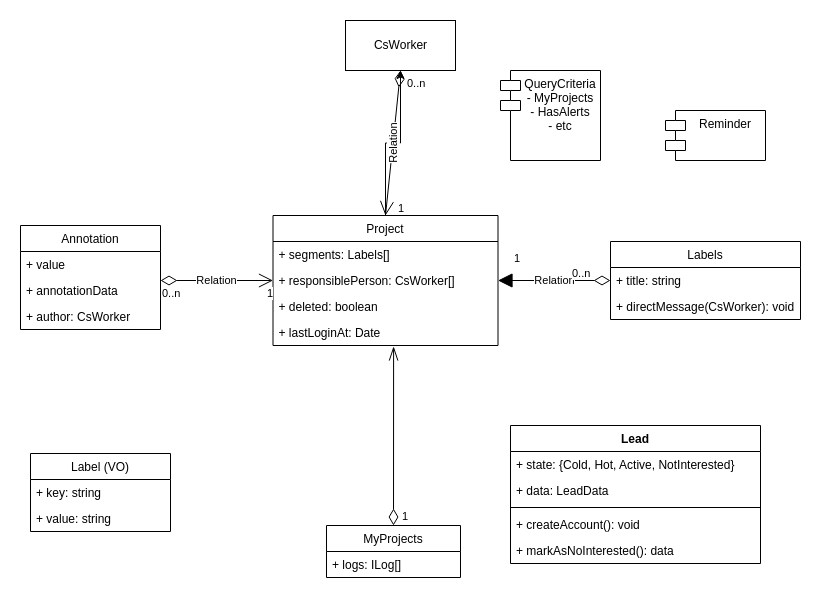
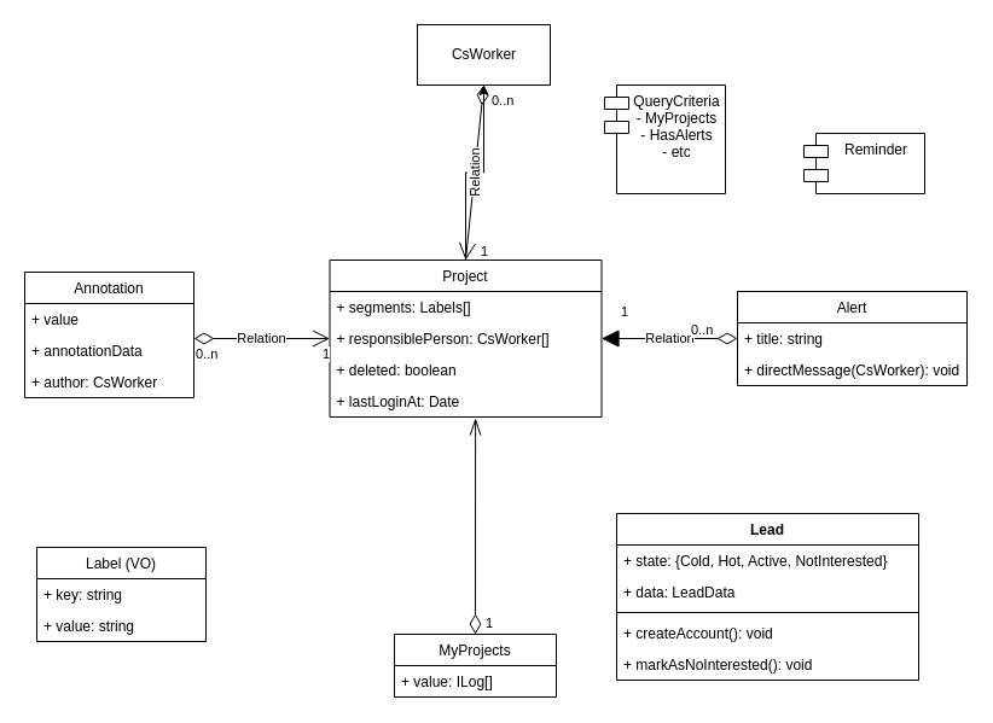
  <mxCell id="0" />
  <mxCell id="1" parent="0" />
  <mxCell id="2" value="" style="edgeStyle=orthogonalEdgeStyle;rounded=0;jumpStyle=none;orthogonalLoop=1;jettySize=auto;shadow=0;startSize=6;align=center;verticalAlign=middle;html=1;labelBorderColor=none;fontStyle=1" edge="1" parent="1" source="4" target="3"><mxGeometry relative="1" as="geometry" /></mxCell>
  <mxCell id="3" value="CsWorker" style="html=1;" vertex="1" parent="1"><mxGeometry x="345" y="20" width="110" height="50" as="geometry" /></mxCell>
  <mxCell id="4" value="Project" style="swimlane;fontStyle=0;childLayout=stackLayout;horizontal=1;startSize=26;fillColor=none;horizontalStack=0;resizeParent=1;resizeParentMax=0;resizeLast=0;collapsible=1;marginBottom=0;" vertex="1" parent="1"><mxGeometry x="272.5" y="215" width="225" height="130" as="geometry"><mxRectangle x="282.5" y="370" width="50" height="40" as="alternateBounds" /></mxGeometry></mxCell>
  <mxCell id="5" value="+ segments: Labels[]&#10;" style="text;strokeColor=none;fillColor=none;align=left;verticalAlign=top;spacingLeft=4;spacingRight=4;overflow=hidden;rotatable=0;points=[[0,0.5],[1,0.5]];portConstraint=eastwest;" vertex="1" parent="4"><mxGeometry y="26" width="225" height="26" as="geometry" /></mxCell>
  <mxCell id="6" value="+ responsiblePerson: CsWorker[]&#10;" style="text;strokeColor=none;fillColor=none;align=left;verticalAlign=top;spacingLeft=4;spacingRight=4;overflow=hidden;rotatable=0;points=[[0,0.5],[1,0.5]];portConstraint=eastwest;" vertex="1" parent="4"><mxGeometry y="52" width="225" height="26" as="geometry" /></mxCell>
  <mxCell id="7" value="+ deleted: boolean" style="text;strokeColor=none;fillColor=none;align=left;verticalAlign=top;spacingLeft=4;spacingRight=4;overflow=hidden;rotatable=0;points=[[0,0.5],[1,0.5]];portConstraint=eastwest;" vertex="1" parent="4"><mxGeometry y="78" width="225" height="26" as="geometry" /></mxCell>
  <mxCell id="8" value="+ lastLoginAt: Date" style="text;strokeColor=none;fillColor=none;align=left;verticalAlign=top;spacingLeft=4;spacingRight=4;overflow=hidden;rotatable=0;points=[[0,0.5],[1,0.5]];portConstraint=eastwest;" vertex="1" parent="4"><mxGeometry y="104" width="225" height="26" as="geometry" /></mxCell>
  <mxCell id="9" value="1" style="endArrow=openThin;html=1;endSize=12;startArrow=diamondThin;startSize=14;startFill=0;align=left;verticalAlign=bottom;entryX=0.536;entryY=1.038;entryDx=0;entryDy=0;entryPerimeter=0;shadow=0;sketch=0;endFill=0;" edge="1" parent="1" source="16" target="8"><mxGeometry x="-1" y="-7" relative="1" as="geometry"><mxPoint x="390" y="395" as="sourcePoint" /><mxPoint x="480" y="255" as="targetPoint" /><mxPoint as="offset" /></mxGeometry></mxCell>
  <mxCell id="10" value="Relation" style="endArrow=open;html=1;endSize=12;startArrow=diamondThin;startSize=14;startFill=0;exitX=1;exitY=0.5;exitDx=0;exitDy=0;entryX=0;entryY=0.5;entryDx=0;entryDy=0;" edge="1" parent="1" target="6"><mxGeometry relative="1" as="geometry"><mxPoint x="160" y="280" as="sourcePoint" /><mxPoint x="270" y="280" as="targetPoint" /></mxGeometry></mxCell>
  <mxCell id="11" value="0..n" style="edgeLabel;resizable=0;html=1;align=left;verticalAlign=top;" connectable="0" vertex="1" parent="10"><mxGeometry x="-1" relative="1" as="geometry" /></mxCell>
  <mxCell id="12" value="1" style="edgeLabel;resizable=0;html=1;align=right;verticalAlign=top;" connectable="0" vertex="1" parent="10"><mxGeometry x="1" relative="1" as="geometry" /></mxCell>
  <mxCell id="13" value="Relation" style="endArrow=open;html=1;endSize=12;startArrow=diamondThin;startSize=14;startFill=0;exitX=0.5;exitY=1;exitDx=0;exitDy=0;entryX=0.5;entryY=0;entryDx=0;entryDy=0;jumpStyle=arc;fontStyle=0;verticalAlign=middle;horizontal=0;strokeWidth=1;jumpSize=5;" edge="1" parent="1" source="3" target="4"><mxGeometry relative="1" as="geometry"><mxPoint x="320" y="385" as="sourcePoint" /><mxPoint x="390" y="325" as="targetPoint" /></mxGeometry></mxCell>
  <mxCell id="14" value="0..n" style="edgeLabel;resizable=0;html=1;align=left;verticalAlign=top;" connectable="0" vertex="1" parent="13"><mxGeometry x="-1" relative="1" as="geometry"><mxPoint x="5" as="offset" /></mxGeometry></mxCell>
  <mxCell id="15" value="1" style="edgeLabel;resizable=0;html=1;align=right;verticalAlign=top;" connectable="0" vertex="1" parent="13"><mxGeometry x="1" relative="1" as="geometry"><mxPoint x="19" y="-20" as="offset" /></mxGeometry></mxCell>
  <mxCell id="16" value="MyProjects" style="swimlane;fontStyle=0;childLayout=stackLayout;horizontal=1;startSize=26;fillColor=none;horizontalStack=0;resizeParent=1;resizeParentMax=0;resizeLast=0;collapsible=1;marginBottom=0;" vertex="1" parent="1"><mxGeometry x="326" y="525" width="134" height="52" as="geometry" /></mxCell>
- <mxCell id="17" value="+ logs: ILog[]" style="text;strokeColor=none;fillColor=none;align=left;verticalAlign=top;spacingLeft=4;spacingRight=4;overflow=hidden;rotatable=0;points=[[0,0.5],[1,0.5]];portConstraint=eastwest;" vertex="1" parent="16"><mxGeometry y="26" width="134" height="26" as="geometry" /></mxCell>
+ <mxCell id="17" value="+ value: ILog[]" style="text;strokeColor=none;fillColor=none;align=left;verticalAlign=top;spacingLeft=4;spacingRight=4;overflow=hidden;rotatable=0;points=[[0,0.5],[1,0.5]];portConstraint=eastwest;" vertex="1" parent="16"><mxGeometry y="26" width="134" height="26" as="geometry" /></mxCell>
  <mxCell id="18" value="Relation" style="endArrow=block;html=1;endSize=12;startArrow=diamondThin;startSize=14;startFill=0;shadow=0;strokeWidth=1;align=center;entryX=1;entryY=0.5;entryDx=0;entryDy=0;exitX=0;exitY=0.5;exitDx=0;exitDy=0;" edge="1" parent="1" source="28" target="6"><mxGeometry relative="1" as="geometry"><mxPoint x="560" y="185" as="sourcePoint" /><mxPoint x="600" y="95" as="targetPoint" /></mxGeometry></mxCell>
  <mxCell id="19" value="0..n" style="edgeLabel;resizable=0;html=1;align=left;verticalAlign=top;" connectable="0" vertex="1" parent="18"><mxGeometry x="-1" relative="1" as="geometry"><mxPoint x="-40" y="-20" as="offset" /></mxGeometry></mxCell>
  <mxCell id="20" value="1" style="edgeLabel;resizable=0;html=1;align=right;verticalAlign=top;" connectable="0" vertex="1" parent="18"><mxGeometry x="1" relative="1" as="geometry"><mxPoint x="22.57" y="-35" as="offset" /></mxGeometry></mxCell>
  <mxCell id="21" value="Lead" style="swimlane;fontStyle=1;align=center;verticalAlign=top;childLayout=stackLayout;horizontal=1;startSize=26;horizontalStack=0;resizeParent=1;resizeParentMax=0;resizeLast=0;collapsible=1;marginBottom=0;" vertex="1" parent="1"><mxGeometry x="510" y="425" width="250" height="138" as="geometry" /></mxCell>
  <mxCell id="22" value="+ state: {Cold, Hot, Active, NotInterested}" style="text;strokeColor=none;fillColor=none;align=left;verticalAlign=top;spacingLeft=4;spacingRight=4;overflow=hidden;rotatable=0;points=[[0,0.5],[1,0.5]];portConstraint=eastwest;" vertex="1" parent="21"><mxGeometry y="26" width="250" height="26" as="geometry" /></mxCell>
  <mxCell id="23" value="+ data: LeadData" style="text;strokeColor=none;fillColor=none;align=left;verticalAlign=top;spacingLeft=4;spacingRight=4;overflow=hidden;rotatable=0;points=[[0,0.5],[1,0.5]];portConstraint=eastwest;" vertex="1" parent="21"><mxGeometry y="52" width="250" height="26" as="geometry" /></mxCell>
  <mxCell id="24" value="" style="line;strokeWidth=1;fillColor=none;align=left;verticalAlign=middle;spacingTop=-1;spacingLeft=3;spacingRight=3;rotatable=0;labelPosition=right;points=[];portConstraint=eastwest;" vertex="1" parent="21"><mxGeometry y="78" width="250" height="8" as="geometry" /></mxCell>
  <mxCell id="25" value="+ createAccount(): void" style="text;strokeColor=none;fillColor=none;align=left;verticalAlign=top;spacingLeft=4;spacingRight=4;overflow=hidden;rotatable=0;points=[[0,0.5],[1,0.5]];portConstraint=eastwest;" vertex="1" parent="21"><mxGeometry y="86" width="250" height="26" as="geometry" /></mxCell>
- <mxCell id="26" value="+ markAsNoInterested(): data" style="text;strokeColor=none;fillColor=none;align=left;verticalAlign=top;spacingLeft=4;spacingRight=4;overflow=hidden;rotatable=0;points=[[0,0.5],[1,0.5]];portConstraint=eastwest;" vertex="1" parent="21"><mxGeometry y="112" width="250" height="26" as="geometry" /></mxCell>
- <mxCell id="27" value="Labels" style="swimlane;fontStyle=0;childLayout=stackLayout;horizontal=1;startSize=26;fillColor=none;horizontalStack=0;resizeParent=1;resizeParentMax=0;resizeLast=0;collapsible=1;marginBottom=0;" vertex="1" parent="1"><mxGeometry x="610" y="241" width="190" height="78" as="geometry" /></mxCell>
+ <mxCell id="26" value="+ markAsNoInterested(): void" style="text;strokeColor=none;fillColor=none;align=left;verticalAlign=top;spacingLeft=4;spacingRight=4;overflow=hidden;rotatable=0;points=[[0,0.5],[1,0.5]];portConstraint=eastwest;" vertex="1" parent="21"><mxGeometry y="112" width="250" height="26" as="geometry" /></mxCell>
+ <mxCell id="27" value="Alert" style="swimlane;fontStyle=0;childLayout=stackLayout;horizontal=1;startSize=26;fillColor=none;horizontalStack=0;resizeParent=1;resizeParentMax=0;resizeLast=0;collapsible=1;marginBottom=0;" vertex="1" parent="1"><mxGeometry x="610" y="241" width="190" height="78" as="geometry" /></mxCell>
  <mxCell id="28" value="+ title: string" style="text;strokeColor=none;fillColor=none;align=left;verticalAlign=top;spacingLeft=4;spacingRight=4;overflow=hidden;rotatable=0;points=[[0,0.5],[1,0.5]];portConstraint=eastwest;" vertex="1" parent="27"><mxGeometry y="26" width="190" height="26" as="geometry" /></mxCell>
  <mxCell id="29" value="+ directMessage(CsWorker): void" style="text;strokeColor=none;fillColor=none;align=left;verticalAlign=top;spacingLeft=4;spacingRight=4;overflow=hidden;rotatable=0;points=[[0,0.5],[1,0.5]];portConstraint=eastwest;" vertex="1" parent="27"><mxGeometry y="52" width="190" height="26" as="geometry" /></mxCell>
  <mxCell id="30" value="Annotation" style="swimlane;fontStyle=0;childLayout=stackLayout;horizontal=1;startSize=26;fillColor=none;horizontalStack=0;resizeParent=1;resizeParentMax=0;resizeLast=0;collapsible=1;marginBottom=0;" vertex="1" parent="1"><mxGeometry x="20" y="225" width="140" height="104" as="geometry" /></mxCell>
  <mxCell id="31" value="+ value" style="text;strokeColor=none;fillColor=none;align=left;verticalAlign=top;spacingLeft=4;spacingRight=4;overflow=hidden;rotatable=0;points=[[0,0.5],[1,0.5]];portConstraint=eastwest;" vertex="1" parent="30"><mxGeometry y="26" width="140" height="26" as="geometry" /></mxCell>
  <mxCell id="32" value="+ annotationData" style="text;strokeColor=none;fillColor=none;align=left;verticalAlign=top;spacingLeft=4;spacingRight=4;overflow=hidden;rotatable=0;points=[[0,0.5],[1,0.5]];portConstraint=eastwest;" vertex="1" parent="30"><mxGeometry y="52" width="140" height="26" as="geometry" /></mxCell>
  <mxCell id="33" value="+ author: CsWorker" style="text;strokeColor=none;fillColor=none;align=left;verticalAlign=top;spacingLeft=4;spacingRight=4;overflow=hidden;rotatable=0;points=[[0,0.5],[1,0.5]];portConstraint=eastwest;" vertex="1" parent="30"><mxGeometry y="78" width="140" height="26" as="geometry" /></mxCell>
  <mxCell id="34" value="Reminder" style="shape=module;align=left;spacingLeft=20;align=center;verticalAlign=top;" vertex="1" parent="1"><mxGeometry x="665" y="110" width="100" height="50" as="geometry" /></mxCell>
  <mxCell id="35" value="QueryCriteria&#10;- MyProjects&#10;- HasAlerts&#10;- etc" style="shape=module;align=left;spacingLeft=20;align=center;verticalAlign=top;" vertex="1" parent="1"><mxGeometry x="500" y="70" width="100" height="90" as="geometry" /></mxCell>
  <mxCell id="36" value="Label (VO)" style="swimlane;fontStyle=0;childLayout=stackLayout;horizontal=1;startSize=26;fillColor=none;horizontalStack=0;resizeParent=1;resizeParentMax=0;resizeLast=0;collapsible=1;marginBottom=0;" vertex="1" parent="1"><mxGeometry x="30" y="453" width="140" height="78" as="geometry" /></mxCell>
  <mxCell id="37" value="+ key: string" style="text;strokeColor=none;fillColor=none;align=left;verticalAlign=top;spacingLeft=4;spacingRight=4;overflow=hidden;rotatable=0;points=[[0,0.5],[1,0.5]];portConstraint=eastwest;" vertex="1" parent="36"><mxGeometry y="26" width="140" height="26" as="geometry" /></mxCell>
  <mxCell id="38" value="+ value: string" style="text;strokeColor=none;fillColor=none;align=left;verticalAlign=top;spacingLeft=4;spacingRight=4;overflow=hidden;rotatable=0;points=[[0,0.5],[1,0.5]];portConstraint=eastwest;" vertex="1" parent="36"><mxGeometry y="52" width="140" height="26" as="geometry" /></mxCell>
